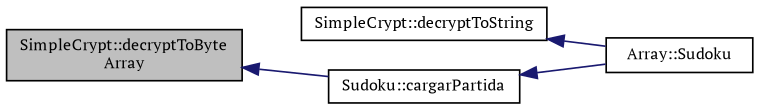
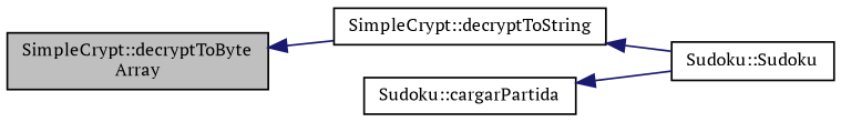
  digraph {
    fontname="PT Serif"
    rankdir=LR
    node [color=black fillcolor=white fontname="PT Serif" fontsize=10 shape=record style=filled]
    edge [color=midnightblue dir=back fontname="PT Serif" fontsize=10 labelfontname=Helvetica labelfontsize=10 style=solid]
    n1 [fillcolor=grey75 fontcolor=black height=0.2 label="SimpleCrypt::decryptToByte\lArray" width=0.4]
    n2 [height=0.2 label="SimpleCrypt::decryptToString" width=0.4]
-   n3 [height=0.2 label="Array::Sudoku" width=0.4]
+   n3 [height=0.2 label="Sudoku::Sudoku" width=0.4]
    n4 [height=0.2 label="Sudoku::cargarPartida" width=0.4]
-   n1 -> n4
+   n1 -> n2
    n2 -> n3
    n4 -> n3
  }
